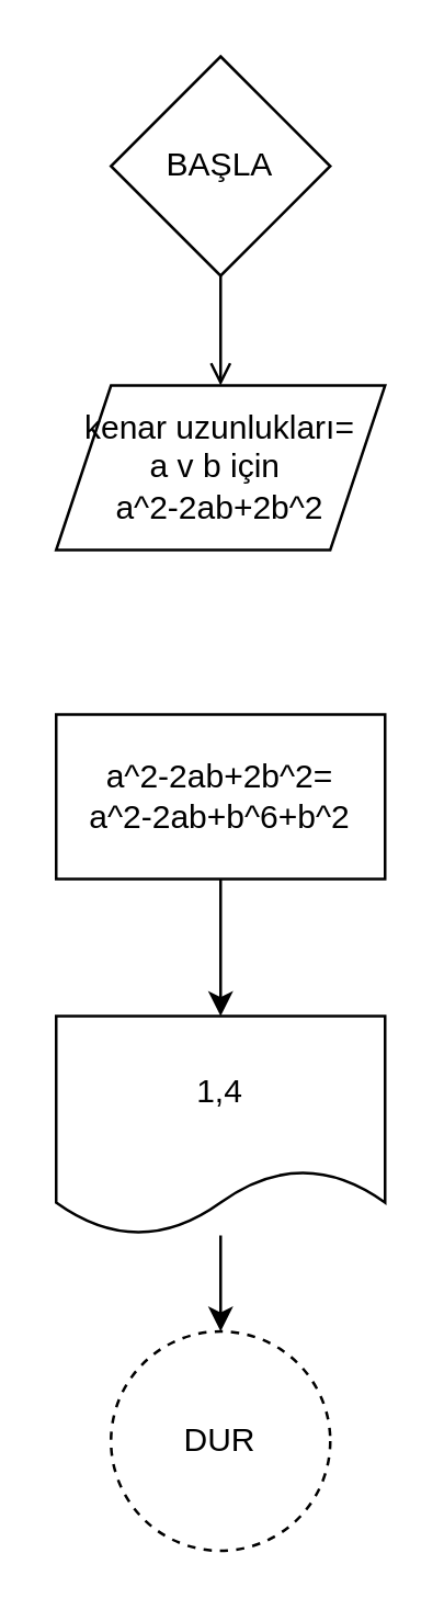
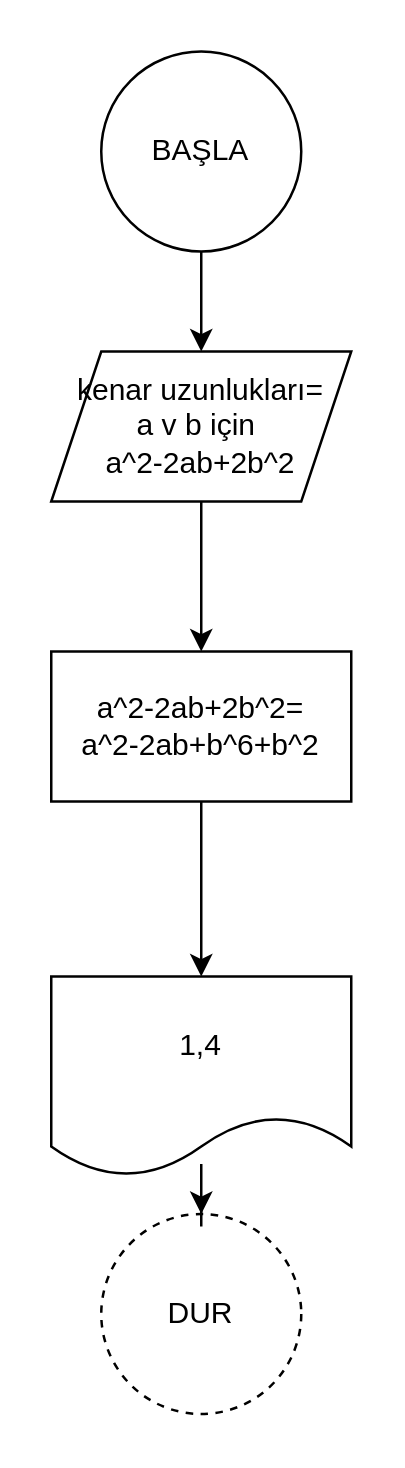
  <mxCell id="0" />
  <mxCell id="1" parent="0" />
  <mxCell id="2" value="DUR" style="ellipse;whiteSpace=wrap;html=1;aspect=fixed;dashed=1;" vertex="1" parent="1"><mxGeometry x="40" y="485" width="80" height="80" as="geometry" /></mxCell>
- <mxCell id="3" value="" style="edgeStyle=orthogonalEdgeStyle;rounded=0;orthogonalLoop=1;jettySize=auto;html=1;endArrow=open;" edge="1" parent="1" source="4" target="6"><mxGeometry relative="1" as="geometry" /></mxCell>
- <mxCell id="4" value="BAŞLA" style="rhombus;whiteSpace=wrap;html=1;aspect=fixed;" vertex="1" parent="1"><mxGeometry x="40" y="20" width="80" height="80" as="geometry" /></mxCell>
+ <mxCell id="3" value="" style="edgeStyle=orthogonalEdgeStyle;rounded=0;orthogonalLoop=1;jettySize=auto;html=1;" edge="1" parent="1" source="4" target="6"><mxGeometry relative="1" as="geometry" /></mxCell>
+ <mxCell id="4" value="BAŞLA" style="ellipse;whiteSpace=wrap;html=1;aspect=fixed;" vertex="1" parent="1"><mxGeometry x="40" y="20" width="80" height="80" as="geometry" /></mxCell>
+ <mxCell id="5" value="" style="edgeStyle=orthogonalEdgeStyle;rounded=0;orthogonalLoop=1;jettySize=auto;html=1;" edge="1" parent="1" source="6" target="8"><mxGeometry relative="1" as="geometry" /></mxCell>
  <mxCell id="6" value="kenar uzunlukları=&lt;br&gt;a v b için&amp;nbsp;&lt;br&gt;a^2-2ab+2b^2" style="shape=parallelogram;perimeter=parallelogramPerimeter;whiteSpace=wrap;html=1;fixedSize=1;" vertex="1" parent="1"><mxGeometry x="20" y="140" width="120" height="60" as="geometry" /></mxCell>
  <mxCell id="7" value="" style="edgeStyle=orthogonalEdgeStyle;rounded=0;orthogonalLoop=1;jettySize=auto;html=1;" edge="1" parent="1" source="8" target="10"><mxGeometry relative="1" as="geometry" /></mxCell>
  <mxCell id="8" value="a^2-2ab+2b^2=&lt;br&gt;a^2-2ab+b^6+b^2" style="rounded=0;whiteSpace=wrap;html=1;" vertex="1" parent="1"><mxGeometry x="20" y="260" width="120" height="60" as="geometry" /></mxCell>
  <mxCell id="9" value="" style="edgeStyle=orthogonalEdgeStyle;rounded=0;orthogonalLoop=1;jettySize=auto;html=1;" edge="1" parent="1" source="10" target="2"><mxGeometry relative="1" as="geometry" /></mxCell>
- <mxCell id="10" value="1,4" style="shape=document;whiteSpace=wrap;html=1;boundedLbl=1;" vertex="1" parent="1"><mxGeometry x="20" y="370" width="120" height="80" as="geometry" /></mxCell>
+ <mxCell id="10" value="1,4" style="shape=document;whiteSpace=wrap;html=1;boundedLbl=1;" vertex="1" parent="1"><mxGeometry x="20" y="390" width="120" height="80" as="geometry" /></mxCell>
